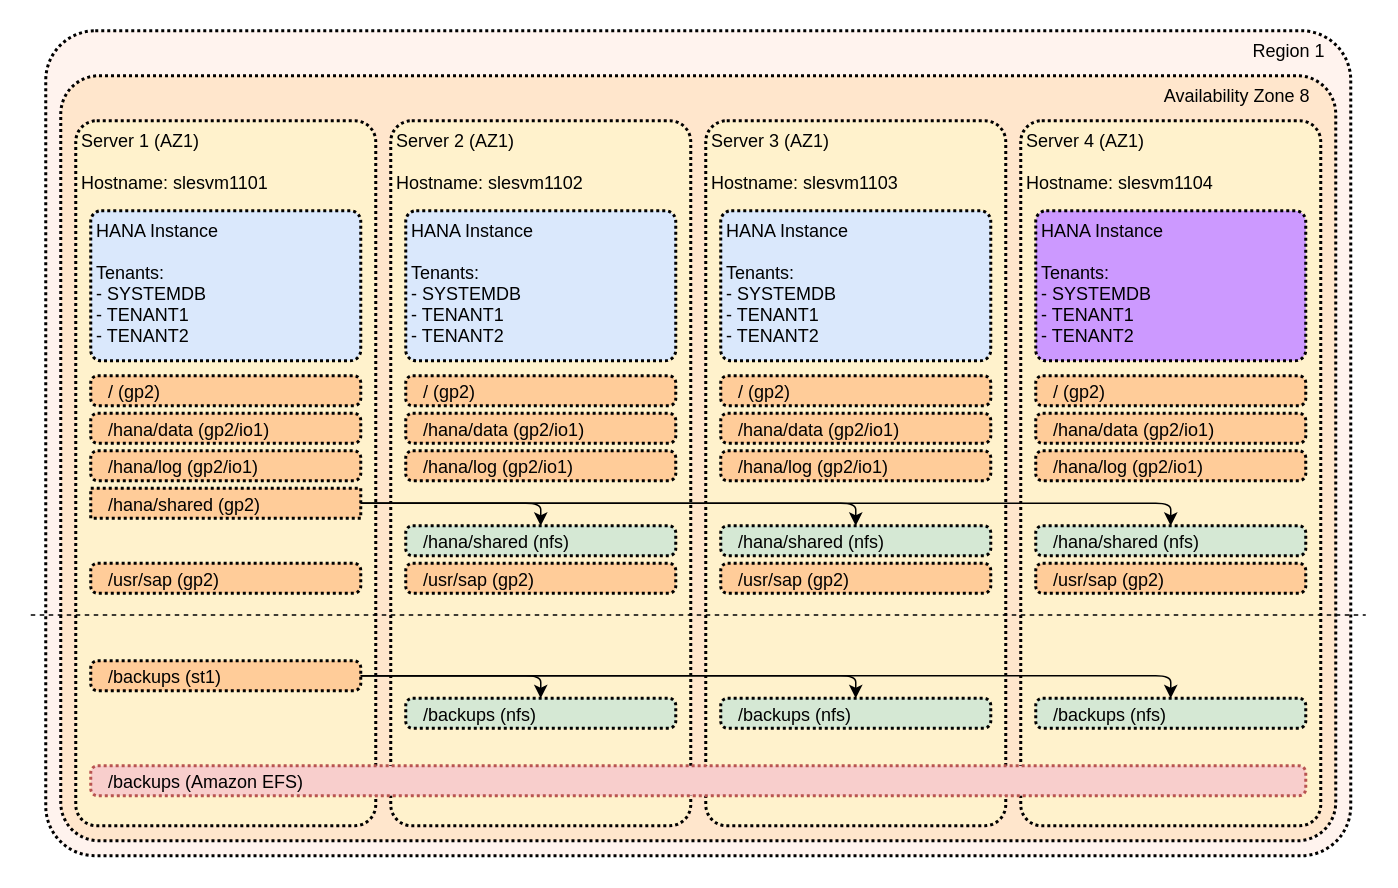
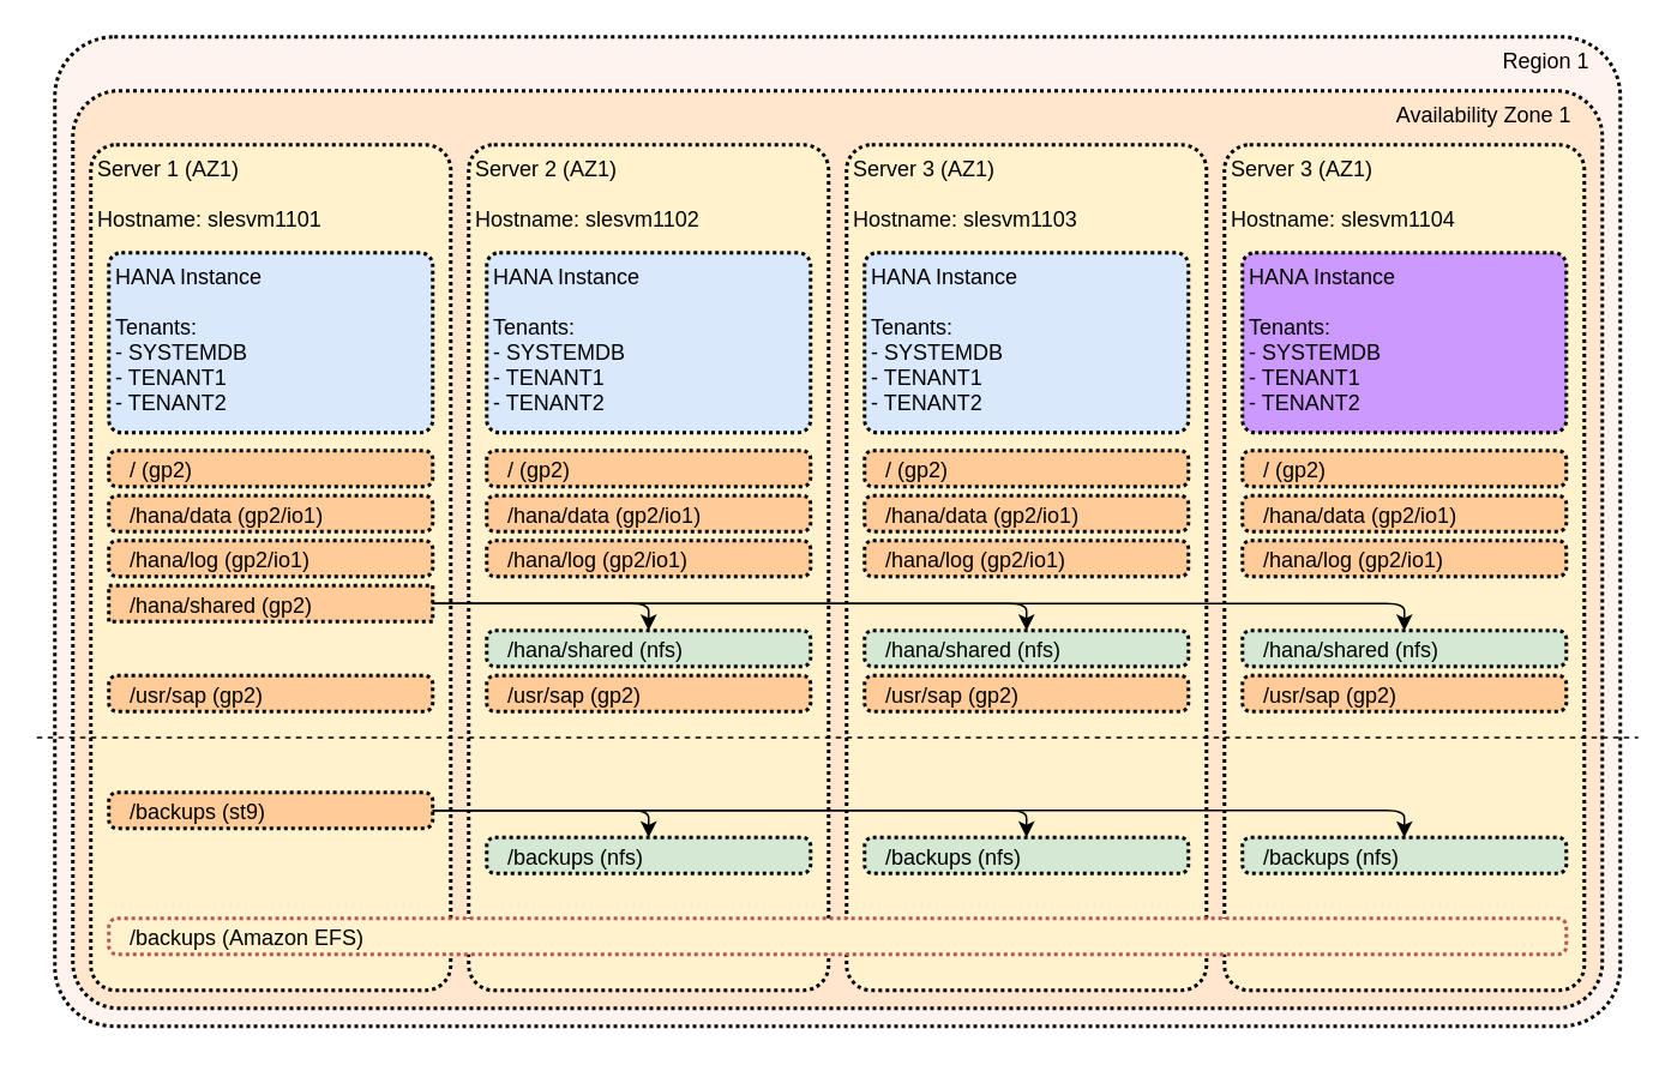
  <mxCell id="0" />
  <mxCell id="1" parent="0" />
  <mxCell id="2" value="Region 1" style="rounded=1;arcSize=6;dashed=1;strokeColor=#000000;fillColor=#FFF3EE;gradientColor=none;dashPattern=1 1;strokeWidth=2;labelBackgroundColor=none;verticalAlign=top;align=right;spacingRight=15;" parent="1" vertex="1"><mxGeometry x="30" y="20" width="870" height="550" as="geometry" /></mxCell>
- <mxCell id="3" value="Availability Zone 8" style="rounded=1;arcSize=5;dashed=1;strokeColor=#000000;fillColor=#FFE6CC;gradientColor=none;dashPattern=1 1;strokeWidth=2;labelBackgroundColor=none;verticalAlign=top;align=right;spacingRight=15;" parent="1" vertex="1"><mxGeometry x="40" y="50" width="850" height="510" as="geometry" /></mxCell>
+ <mxCell id="3" value="Availability Zone 1" style="rounded=1;arcSize=5;dashed=1;strokeColor=#000000;fillColor=#FFE6CC;gradientColor=none;dashPattern=1 1;strokeWidth=2;labelBackgroundColor=none;verticalAlign=top;align=right;spacingRight=15;" parent="1" vertex="1"><mxGeometry x="40" y="50" width="850" height="510" as="geometry" /></mxCell>
  <mxCell id="4" value="Server 1 (AZ1)&#10;&#10;Hostname: slesvm1101&#10;" style="rounded=1;arcSize=7;dashed=1;strokeColor=#000000;fillColor=#FFF2CC;gradientColor=none;dashPattern=1 1;strokeWidth=2;labelBackgroundColor=none;verticalAlign=top;align=left;spacingRight=2;spacingLeft=2;" parent="1" vertex="1"><mxGeometry x="50" y="80" width="200" height="470" as="geometry" /></mxCell>
  <mxCell id="5" value="HANA Instance&#10;&#10;Tenants:&#10;- SYSTEMDB&#10;- TENANT1&#10;- TENANT2&#10;" style="rounded=1;arcSize=7;dashed=1;strokeColor=#000000;fillColor=#dae8fc;dashPattern=1 1;strokeWidth=2;labelBackgroundColor=none;verticalAlign=top;align=left;spacingRight=2;spacingLeft=2;" parent="1" vertex="1"><mxGeometry x="60" y="140" width="180" height="100" as="geometry" /></mxCell>
  <mxCell id="6" value="Server 2 (AZ1)&#10;&#10;Hostname: slesvm1102&#10;" style="rounded=1;arcSize=7;dashed=1;strokeColor=#000000;fillColor=#FFF2CC;gradientColor=none;dashPattern=1 1;strokeWidth=2;labelBackgroundColor=none;verticalAlign=top;align=left;spacingRight=2;spacingLeft=2;" parent="1" vertex="1"><mxGeometry x="260" y="80" width="200" height="470" as="geometry" /></mxCell>
  <mxCell id="7" value="HANA Instance&#10;&#10;Tenants:&#10;- SYSTEMDB&#10;- TENANT1&#10;- TENANT2&#10;" style="rounded=1;arcSize=7;dashed=1;strokeColor=#000000;fillColor=#dae8fc;dashPattern=1 1;strokeWidth=2;labelBackgroundColor=none;verticalAlign=top;align=left;spacingRight=2;spacingLeft=2;" parent="1" vertex="1"><mxGeometry x="270" y="140" width="180" height="100" as="geometry" /></mxCell>
  <mxCell id="8" value="Server 3 (AZ1)&#10;&#10;Hostname: slesvm1103&#10;" style="rounded=1;arcSize=7;dashed=1;strokeColor=#000000;fillColor=#FFF2CC;gradientColor=none;dashPattern=1 1;strokeWidth=2;labelBackgroundColor=none;verticalAlign=top;align=left;spacingRight=2;spacingLeft=2;" parent="1" vertex="1"><mxGeometry x="470" y="80" width="200" height="470" as="geometry" /></mxCell>
  <mxCell id="9" value="HANA Instance&#10;&#10;Tenants:&#10;- SYSTEMDB&#10;- TENANT1&#10;- TENANT2&#10;" style="rounded=1;arcSize=7;dashed=1;strokeColor=#000000;fillColor=#dae8fc;dashPattern=1 1;strokeWidth=2;labelBackgroundColor=none;verticalAlign=top;align=left;spacingRight=2;spacingLeft=2;" parent="1" vertex="1"><mxGeometry x="480" y="140" width="180" height="100" as="geometry" /></mxCell>
- <mxCell id="10" value="Server 4 (AZ1)&#10;&#10;Hostname: slesvm1104&#10;&#10;" style="rounded=1;arcSize=7;dashed=1;strokeColor=#000000;fillColor=#FFF2CC;gradientColor=none;dashPattern=1 1;strokeWidth=2;labelBackgroundColor=none;verticalAlign=top;align=left;spacingRight=2;spacingLeft=2;" parent="1" vertex="1"><mxGeometry x="680" y="80" width="200" height="470" as="geometry" /></mxCell>
+ <mxCell id="10" value="Server 3 (AZ1)&#10;&#10;Hostname: slesvm1104&#10;&#10;" style="rounded=1;arcSize=7;dashed=1;strokeColor=#000000;fillColor=#FFF2CC;gradientColor=none;dashPattern=1 1;strokeWidth=2;labelBackgroundColor=none;verticalAlign=top;align=left;spacingRight=2;spacingLeft=2;" parent="1" vertex="1"><mxGeometry x="680" y="80" width="200" height="470" as="geometry" /></mxCell>
  <mxCell id="11" value="HANA Instance&#10;&#10;Tenants:&#10;- SYSTEMDB&#10;- TENANT1&#10;- TENANT2&#10;" style="rounded=1;arcSize=7;dashed=1;strokeColor=#000000;fillColor=#CC99FF;dashPattern=1 1;strokeWidth=2;labelBackgroundColor=none;verticalAlign=top;align=left;spacingRight=2;spacingLeft=2;" parent="1" vertex="1"><mxGeometry x="690" y="140" width="180" height="100" as="geometry" /></mxCell>
  <mxCell id="12" value="/hana/data (gp2/io1)&#10;" style="rounded=1;arcSize=23;dashed=1;strokeColor=#000000;fillColor=#FFCC99;dashPattern=1 1;strokeWidth=2;labelBackgroundColor=none;verticalAlign=middle;align=left;spacingRight=2;spacingLeft=10;spacingTop=15;" parent="1" vertex="1"><mxGeometry x="690" y="275" width="180" height="20" as="geometry" /></mxCell>
  <mxCell id="13" value="/hana/log (gp2/io1)&#10;" style="rounded=1;arcSize=23;dashed=1;strokeColor=#000000;fillColor=#FFCC99;dashPattern=1 1;strokeWidth=2;labelBackgroundColor=none;verticalAlign=middle;align=left;spacingRight=2;spacingLeft=10;spacingTop=15;" parent="1" vertex="1"><mxGeometry x="690" y="300" width="180" height="20" as="geometry" /></mxCell>
  <mxCell id="14" value="/ (gp2)&#10;" style="rounded=1;arcSize=23;dashed=1;strokeColor=#000000;fillColor=#FFCC99;dashPattern=1 1;strokeWidth=2;labelBackgroundColor=none;verticalAlign=middle;align=left;spacingRight=2;spacingLeft=10;spacingTop=15;" parent="1" vertex="1"><mxGeometry x="690" y="250" width="180" height="20" as="geometry" /></mxCell>
  <mxCell id="15" value="/hana/data (gp2/io1)&#10;" style="rounded=1;arcSize=23;dashed=1;strokeColor=#000000;fillColor=#FFCC99;dashPattern=1 1;strokeWidth=2;labelBackgroundColor=none;verticalAlign=middle;align=left;spacingRight=2;spacingLeft=10;spacingTop=15;" parent="1" vertex="1"><mxGeometry x="60" y="275" width="180" height="20" as="geometry" /></mxCell>
  <mxCell id="16" value="/hana/log (gp2/io1)&#10;" style="rounded=1;arcSize=23;dashed=1;strokeColor=#000000;fillColor=#FFCC99;dashPattern=1 1;strokeWidth=2;labelBackgroundColor=none;verticalAlign=middle;align=left;spacingRight=2;spacingLeft=10;spacingTop=15;" parent="1" vertex="1"><mxGeometry x="60" y="300" width="180" height="20" as="geometry" /></mxCell>
  <mxCell id="17" value="/ (gp2)&#10;" style="rounded=1;arcSize=23;dashed=1;strokeColor=#000000;fillColor=#FFCC99;dashPattern=1 1;strokeWidth=2;labelBackgroundColor=none;verticalAlign=middle;align=left;spacingRight=2;spacingLeft=10;spacingTop=15;" parent="1" vertex="1"><mxGeometry x="60" y="250" width="180" height="20" as="geometry" /></mxCell>
  <mxCell id="18" value="/hana/data (gp2/io1)&#10;" style="rounded=1;arcSize=23;dashed=1;strokeColor=#000000;fillColor=#FFCC99;dashPattern=1 1;strokeWidth=2;labelBackgroundColor=none;verticalAlign=middle;align=left;spacingRight=2;spacingLeft=10;spacingTop=15;" parent="1" vertex="1"><mxGeometry x="270" y="275" width="180" height="20" as="geometry" /></mxCell>
  <mxCell id="19" value="/hana/log (gp2/io1)&#10;" style="rounded=1;arcSize=23;dashed=1;strokeColor=#000000;fillColor=#FFCC99;dashPattern=1 1;strokeWidth=2;labelBackgroundColor=none;verticalAlign=middle;align=left;spacingRight=2;spacingLeft=10;spacingTop=15;" parent="1" vertex="1"><mxGeometry x="270" y="300" width="180" height="20" as="geometry" /></mxCell>
  <mxCell id="20" value="/ (gp2)&#10;" style="rounded=1;arcSize=23;dashed=1;strokeColor=#000000;fillColor=#FFCC99;dashPattern=1 1;strokeWidth=2;labelBackgroundColor=none;verticalAlign=middle;align=left;spacingRight=2;spacingLeft=10;spacingTop=15;" parent="1" vertex="1"><mxGeometry x="270" y="250" width="180" height="20" as="geometry" /></mxCell>
  <mxCell id="21" value="/hana/data (gp2/io1)&#10;" style="rounded=1;arcSize=23;dashed=1;strokeColor=#000000;fillColor=#FFCC99;dashPattern=1 1;strokeWidth=2;labelBackgroundColor=none;verticalAlign=middle;align=left;spacingRight=2;spacingLeft=10;spacingTop=15;" parent="1" vertex="1"><mxGeometry x="480" y="275" width="180" height="20" as="geometry" /></mxCell>
  <mxCell id="22" value="/hana/log (gp2/io1)&#10;" style="rounded=1;arcSize=23;dashed=1;strokeColor=#000000;fillColor=#FFCC99;dashPattern=1 1;strokeWidth=2;labelBackgroundColor=none;verticalAlign=middle;align=left;spacingRight=2;spacingLeft=10;spacingTop=15;" parent="1" vertex="1"><mxGeometry x="480" y="300" width="180" height="20" as="geometry" /></mxCell>
  <mxCell id="23" value="/ (gp2)&#10;" style="rounded=1;arcSize=23;dashed=1;strokeColor=#000000;fillColor=#FFCC99;dashPattern=1 1;strokeWidth=2;labelBackgroundColor=none;verticalAlign=middle;align=left;spacingRight=2;spacingLeft=10;spacingTop=15;" parent="1" vertex="1"><mxGeometry x="480" y="250" width="180" height="20" as="geometry" /></mxCell>
  <mxCell id="24" value="/hana/shared (nfs)&#10;" style="rounded=1;arcSize=23;dashed=1;strokeColor=#000000;fillColor=#D5E8D4;dashPattern=1 1;strokeWidth=2;labelBackgroundColor=none;verticalAlign=middle;align=left;spacingRight=2;spacingLeft=10;spacingTop=15;" parent="1" vertex="1"><mxGeometry x="690" y="350" width="180" height="20" as="geometry" /></mxCell>
  <mxCell id="25" value="/hana/shared (gp2)&#10;" style="arcSize=23;dashed=1;strokeColor=#000000;fillColor=#FFCC99;dashPattern=1 1;strokeWidth=2;labelBackgroundColor=none;verticalAlign=middle;align=left;spacingRight=2;spacingLeft=10;spacingTop=15;rounded=0;" parent="1" vertex="1"><mxGeometry x="60" y="325" width="180" height="20" as="geometry" /></mxCell>
  <mxCell id="26" value="" style="endArrow=classic;html=1;" parent="1" source="25" target="29" edge="1"><mxGeometry width="50" height="50" relative="1" as="geometry"><mxPoint x="150" y="445" as="sourcePoint" /><mxPoint x="150" y="1015" as="targetPoint" /><Array as="points"><mxPoint x="360" y="335" /></Array></mxGeometry></mxCell>
  <mxCell id="27" value="" style="endArrow=classic;html=1;" parent="1" source="25" target="24" edge="1"><mxGeometry width="50" height="50" relative="1" as="geometry"><mxPoint x="260" y="425" as="sourcePoint" /><mxPoint x="500" y="425" as="targetPoint" /><Array as="points"><mxPoint x="780" y="335" /></Array></mxGeometry></mxCell>
  <mxCell id="28" value="" style="endArrow=classic;html=1;" parent="1" source="25" target="30" edge="1"><mxGeometry width="50" height="50" relative="1" as="geometry"><mxPoint x="270" y="435" as="sourcePoint" /><mxPoint x="510" y="435" as="targetPoint" /><Array as="points"><mxPoint x="570" y="335" /></Array></mxGeometry></mxCell>
  <mxCell id="29" value="/hana/shared (nfs)&#10;" style="rounded=1;arcSize=23;dashed=1;strokeColor=#000000;fillColor=#D5E8D4;dashPattern=1 1;strokeWidth=2;labelBackgroundColor=none;verticalAlign=middle;align=left;spacingRight=2;spacingLeft=10;spacingTop=15;" parent="1" vertex="1"><mxGeometry x="270" y="350" width="180" height="20" as="geometry" /></mxCell>
  <mxCell id="30" value="/hana/shared (nfs)&#10;" style="rounded=1;arcSize=23;dashed=1;strokeColor=#000000;fillColor=#D5E8D4;dashPattern=1 1;strokeWidth=2;labelBackgroundColor=none;verticalAlign=middle;align=left;spacingRight=2;spacingLeft=10;spacingTop=15;" parent="1" vertex="1"><mxGeometry x="480" y="350" width="180" height="20" as="geometry" /></mxCell>
  <mxCell id="31" value="/usr/sap (gp2)&#10;" style="rounded=1;arcSize=23;dashed=1;strokeColor=#000000;fillColor=#FFCC99;dashPattern=1 1;strokeWidth=2;labelBackgroundColor=none;verticalAlign=middle;align=left;spacingRight=2;spacingLeft=10;spacingTop=15;" parent="1" vertex="1"><mxGeometry x="690" y="375" width="180" height="20" as="geometry" /></mxCell>
  <mxCell id="32" value="/usr/sap (gp2)&#10;" style="rounded=1;arcSize=23;dashed=1;strokeColor=#000000;fillColor=#FFCC99;dashPattern=1 1;strokeWidth=2;labelBackgroundColor=none;verticalAlign=middle;align=left;spacingRight=2;spacingLeft=10;spacingTop=15;" parent="1" vertex="1"><mxGeometry x="60" y="375" width="180" height="20" as="geometry" /></mxCell>
  <mxCell id="33" value="/usr/sap (gp2)&#10;" style="rounded=1;arcSize=23;dashed=1;strokeColor=#000000;fillColor=#FFCC99;dashPattern=1 1;strokeWidth=2;labelBackgroundColor=none;verticalAlign=middle;align=left;spacingRight=2;spacingLeft=10;spacingTop=15;" parent="1" vertex="1"><mxGeometry x="270" y="375" width="180" height="20" as="geometry" /></mxCell>
  <mxCell id="34" value="/usr/sap (gp2)&#10;" style="rounded=1;arcSize=23;dashed=1;strokeColor=#000000;fillColor=#FFCC99;dashPattern=1 1;strokeWidth=2;labelBackgroundColor=none;verticalAlign=middle;align=left;spacingRight=2;spacingLeft=10;spacingTop=15;" parent="1" vertex="1"><mxGeometry x="480" y="375" width="180" height="20" as="geometry" /></mxCell>
- <mxCell id="35" value="/backups (st1)&#10;" style="rounded=1;arcSize=23;dashed=1;strokeColor=#000000;fillColor=#FFCC99;dashPattern=1 1;strokeWidth=2;labelBackgroundColor=none;verticalAlign=middle;align=left;spacingRight=2;spacingLeft=10;spacingTop=15;" parent="1" vertex="1"><mxGeometry x="60" y="440" width="180" height="20" as="geometry" /></mxCell>
+ <mxCell id="35" value="/backups (st9)&#10;" style="rounded=1;arcSize=23;dashed=1;strokeColor=#000000;fillColor=#FFCC99;dashPattern=1 1;strokeWidth=2;labelBackgroundColor=none;verticalAlign=middle;align=left;spacingRight=2;spacingLeft=10;spacingTop=15;" parent="1" vertex="1"><mxGeometry x="60" y="440" width="180" height="20" as="geometry" /></mxCell>
  <mxCell id="36" value="" style="endArrow=classic;html=1;" parent="1" source="35" target="40" edge="1"><mxGeometry width="50" height="50" relative="1" as="geometry"><mxPoint x="-220" y="10" as="sourcePoint" /><mxPoint x="-190" y="25" as="targetPoint" /><Array as="points"><mxPoint x="360" y="450" /></Array></mxGeometry></mxCell>
  <mxCell id="37" value="" style="endArrow=classic;html=1;" parent="1" source="35" target="41" edge="1"><mxGeometry width="50" height="50" relative="1" as="geometry"><mxPoint x="-220" y="35" as="sourcePoint" /><mxPoint x="10" y="25" as="targetPoint" /><Array as="points"><mxPoint x="570" y="450" /></Array></mxGeometry></mxCell>
  <mxCell id="38" value="/backups (nfs)&#10;" style="rounded=1;arcSize=23;dashed=1;strokeColor=#000000;fillColor=#D5E8D4;dashPattern=1 1;strokeWidth=2;labelBackgroundColor=none;verticalAlign=middle;align=left;spacingRight=2;spacingLeft=10;spacingTop=15;" parent="1" vertex="1"><mxGeometry x="690" y="465" width="180" height="20" as="geometry" /></mxCell>
  <mxCell id="39" value="" style="endArrow=classic;html=1;" parent="1" source="35" target="38" edge="1"><mxGeometry width="50" height="50" relative="1" as="geometry"><mxPoint x="250" y="485" as="sourcePoint" /><mxPoint x="490" y="485" as="targetPoint" /><Array as="points"><mxPoint x="780" y="450" /></Array></mxGeometry></mxCell>
  <mxCell id="40" value="/backups (nfs)&#10;" style="rounded=1;arcSize=23;dashed=1;strokeColor=#000000;fillColor=#D5E8D4;dashPattern=1 1;strokeWidth=2;labelBackgroundColor=none;verticalAlign=middle;align=left;spacingRight=2;spacingLeft=10;spacingTop=15;" parent="1" vertex="1"><mxGeometry x="270" y="465" width="180" height="20" as="geometry" /></mxCell>
  <mxCell id="41" value="/backups (nfs)&#10;" style="rounded=1;arcSize=23;dashed=1;strokeColor=#000000;fillColor=#D5E8D4;dashPattern=1 1;strokeWidth=2;labelBackgroundColor=none;verticalAlign=middle;align=left;spacingRight=2;spacingLeft=10;spacingTop=15;" parent="1" vertex="1"><mxGeometry x="480" y="465" width="180" height="20" as="geometry" /></mxCell>
  <mxCell id="42" value="" style="endArrow=none;html=1;dashed=1;" edge="1" parent="1"><mxGeometry width="50" height="50" relative="1" as="geometry"><mxPoint x="20" y="409.5" as="sourcePoint" /><mxPoint x="910" y="409.5" as="targetPoint" /></mxGeometry></mxCell>
- <mxCell id="43" value="/backups (Amazon EFS)&#10;" style="rounded=1;arcSize=23;dashed=1;strokeColor=#b85450;fillColor=#f8cecc;dashPattern=1 1;strokeWidth=2;labelBackgroundColor=none;verticalAlign=middle;align=left;spacingRight=2;spacingLeft=10;spacingTop=15;fontSize=12;fontFamily=Helvetica;" vertex="1" parent="1"><mxGeometry x="60" y="510" width="810" height="20" as="geometry" /></mxCell>
+ <mxCell id="43" value="/backups (Amazon EFS)&#10;" style="rounded=1;arcSize=23;dashed=1;strokeColor=#b85450;fillColor=#fff2cc;dashPattern=1 1;strokeWidth=2;labelBackgroundColor=none;verticalAlign=middle;align=left;spacingRight=2;spacingLeft=10;spacingTop=15;fontSize=12;fontFamily=Helvetica;" vertex="1" parent="1"><mxGeometry x="60" y="510" width="810" height="20" as="geometry" /></mxCell>
